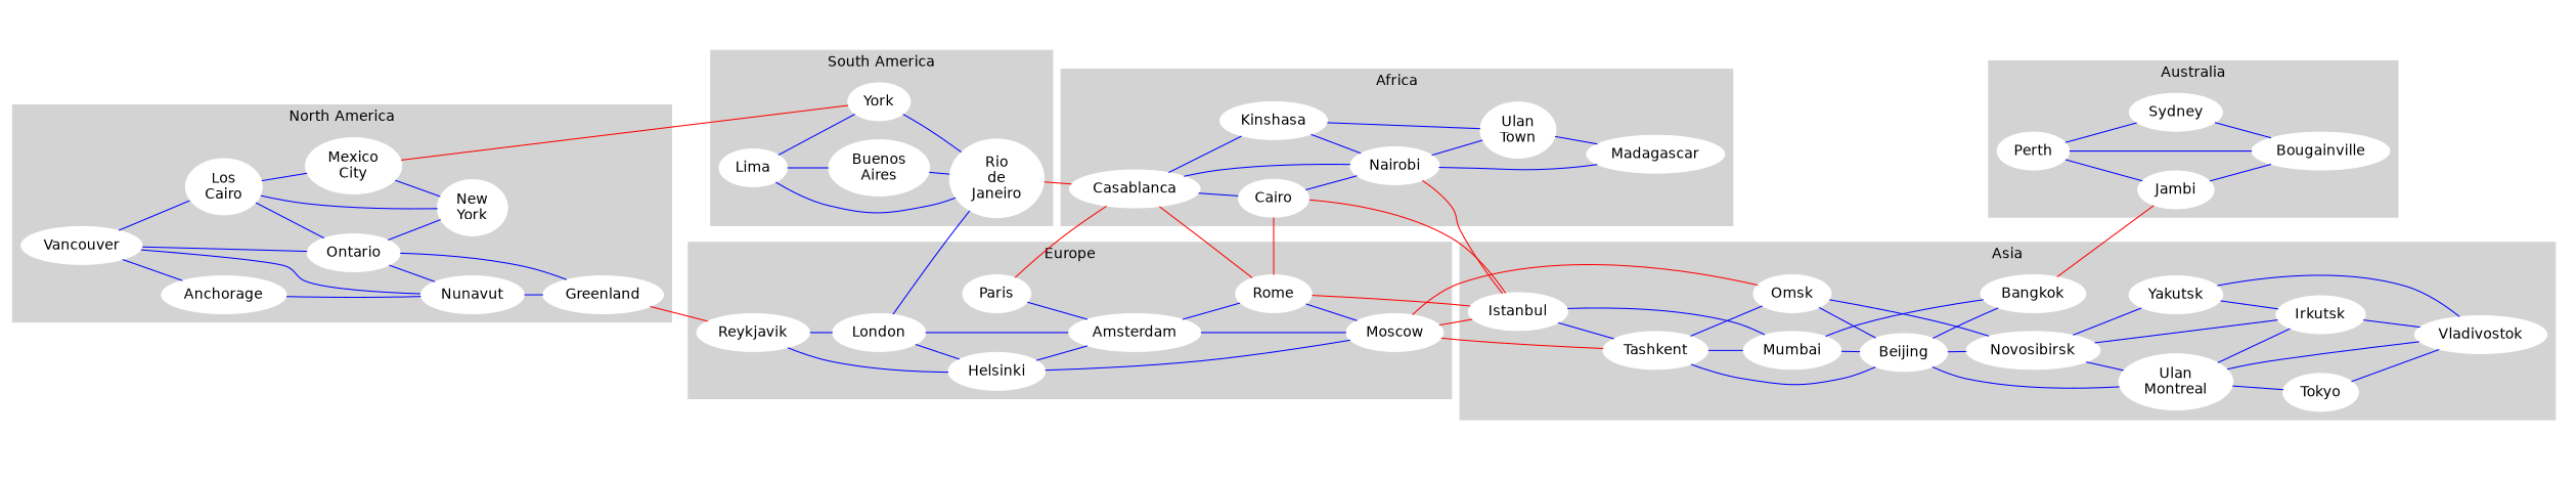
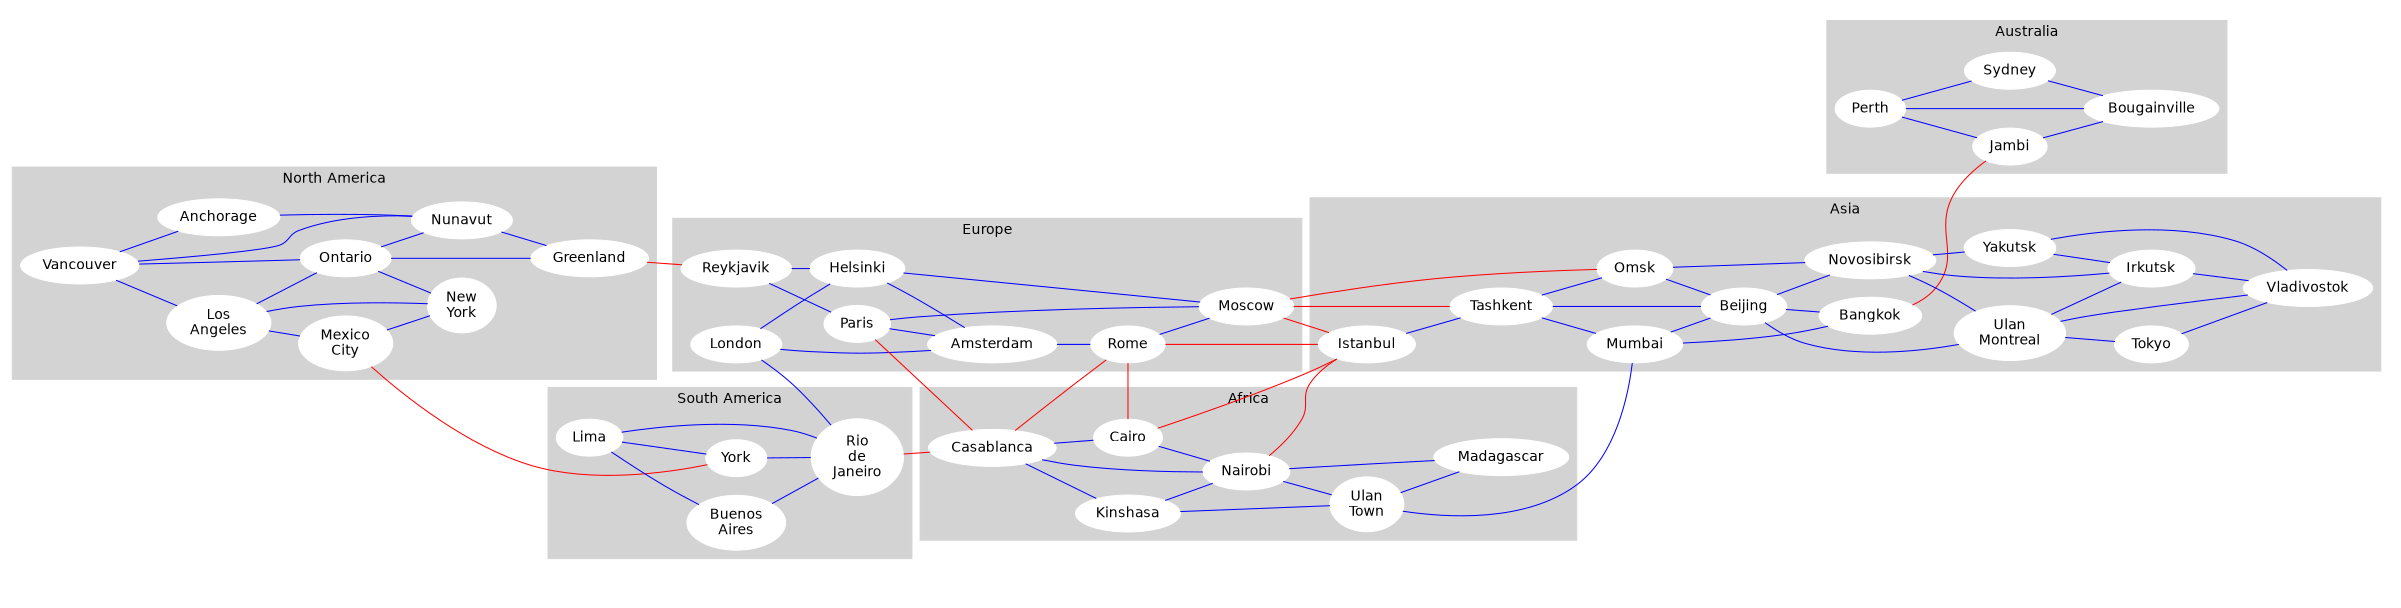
  strict graph {
    color=white
    fontname=Helvetica
    rankdir=LR
    ranksep=0.25
    node [color=white fontname=Helvetica style=filled]
    edge [color=blue]
    n1 [label=Anchorage]
    n2 [label=Vancouver]
    n3 [label="Mexico\nCity"]
    n4 [label="New\nYork"]
    n5 [label=Greenland]
    n6 [label=Nunavut]
    n7 [label=Ontario]
-   n8 [label="Los\nCairo"]
+   n8 [label="Los\nAngeles"]
    n9 [label="Buenos\nAires"]
    n10 [label="Rio\nde\nJaneiro"]
    n11 [label=Lima]
    n12 [label=York]
    n13 [label=London]
    n14 [label=Reykjavik]
    n15 [label=Amsterdam]
    n16 [label=Helsinki]
    n17 [label=Rome]
    n18 [label=Moscow]
    n19 [label=Paris]
    n20 [label=Tashkent]
    n21 [label=Beijing]
    n22 [label=Mumbai]
    n23 [label=Irkutsk]
    n24 [label=Tokyo]
    n25 [label=Vladivostok]
    n26 [label=Istanbul]
    n27 [label="Ulan\nMontreal"]
    n28 [label=Bangkok]
    n29 [label=Novosibirsk]
    n30 [label=Omsk]
    n31 [label=Yakutsk]
    n32 [label=Kinshasa]
    n33 [label=Nairobi]
    n34 [label=Cairo]
    n35 [label=Madagascar]
    n36 [label=Casablanca]
    n37 [label="Ulan\nTown"]
    n38 [label=Sydney]
    n39 [label=Jambi]
    n40 [label=Bougainville]
    n41 [label=Perth]
    p4 [style=invisible color=""]
    p2 [style=invisible color=""]
    p1 [style=invisible color=""]
    subgraph cluster_1 {
      color=lightgrey
      label="North America"
      rank=minrank
      style=filled
      n1
      n2
      n3
      n4
      n5
      n6
      n7
      n8
    }
    subgraph cluster_2 {
      color=lightgrey
      label="South America"
      style=filled
      n9
      n10
      n11
      n12
    }
    subgraph cluster_3 {
      subgraph cluster_4 {
        color=lightgrey
        label=Europe
        rank=minrank
        style=filled
        n13
        n14
        n15
        n16
        n17
        n18
        n19
      }
      subgraph cluster_5 {
        color=lightgrey
        label=Asia
        style=filled
        n20
        n21
        n22
        n23
        n24
        n25
        n26
        n27
        n28
        n29
        n30
        n31
      }
    }
    subgraph cluster_6 {
      color=lightgrey
      label=Africa
      style=filled
      n32
      n33
      n34
      n35
      n36
      n37
    }
    subgraph cluster_7 {
      subgraph cluster_8 {
        color=lightgrey
        label=Australia
        rank=maxrank
        style=filled
        n38
        n39
        n40
        n41
      }
    }
    n1 -- n6
    n1 -- p4 [style=invisible color=""]
    n2 -- n1
    n2 -- n6
    n2 -- n7
    n2 -- n8
    n3 -- n4
    n3 -- n12 [color=red]
    n5 -- n14 [color=red]
    n6 -- n5
    n7 -- n4
    n7 -- n5
    n7 -- n6
    n8 -- n3
    n8 -- n4
    n8 -- n7
    n9 -- n10
    n9 -- p2 [style=invisible color=""]
    n10 -- n36 [color=red]
    n11 -- n9
    n11 -- n10
    n11 -- n12
    n12 -- n10
    n13 -- n10
    n13 -- n15
    n13 -- n16
-   n14 -- n13
+   n14 -- n19
    n14 -- n16
    n15 -- n17
-   n15 -- n18
+   n19 -- n18
    n16 -- n15
    n16 -- n18
    n17 -- n18
    n17 -- n26 [color=red]
    n18 -- n20 [color=red]
    n18 -- n26 [color=red]
    n18 -- n30 [color=red]
    n19 -- n15
    n20 -- n21
    n20 -- n22
    n20 -- n30
    n21 -- n27
    n21 -- n28
    n21 -- n29
    n22 -- n21
    n22 -- n28
    n23 -- n25
    n24 -- n25
    n24 -- p1 [style=invisible color=""]
    n26 -- n20
-   n26 -- n22
+   n37 -- n22
    n26 -- n33 [color=red]
    n26 -- n34 [color=red]
    n27 -- n23
    n27 -- n24
    n27 -- n25
    n28 -- n39 [color=red]
    n29 -- n23
    n29 -- n27
    n29 -- n31
    n30 -- n21
    n30 -- n29
    n31 -- n23
    n31 -- n25
    n32 -- n33
    n32 -- n37
    n33 -- n35
    n33 -- n37
    n34 -- n17 [color=red]
    n34 -- n33
    n36 -- n17 [color=red]
    n36 -- n19 [color=red]
    n36 -- n32
    n36 -- n33
    n36 -- n34
    n37 -- n35
    n38 -- n40
    n39 -- n40
    n41 -- n38
    n41 -- n39
    n41 -- n40
    p4 -- n6 [style=invisible color=""]
    p2 -- n37 [style=invisible color=""]
  }
